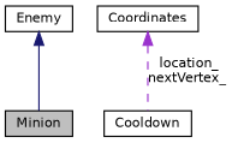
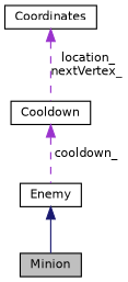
  digraph {
    node [color=black fillcolor=white fontname=Helvetica fontsize=10 shape=record style=filled]
    edge [color=darkorchid3 dir=back fontname=Helvetica fontsize=10 labelfontname=Helvetica labelfontsize=10 style=dashed]
    n1 [fillcolor=grey75 fontcolor=black height=0.2 label=Minion width=0.4]
    n2 [height=0.2 label=Enemy width=0.4]
    n3 [height=0.2 label=Cooldown width=0.4]
    n4 [height=0.2 label=Coordinates width=0.4]
    n2 -> n1 [color=midnightblue style=solid]
+   n3 -> n2 [label=" cooldown_"]
    n4 -> n3 [label=" location_\nnextVertex_"]
  }
